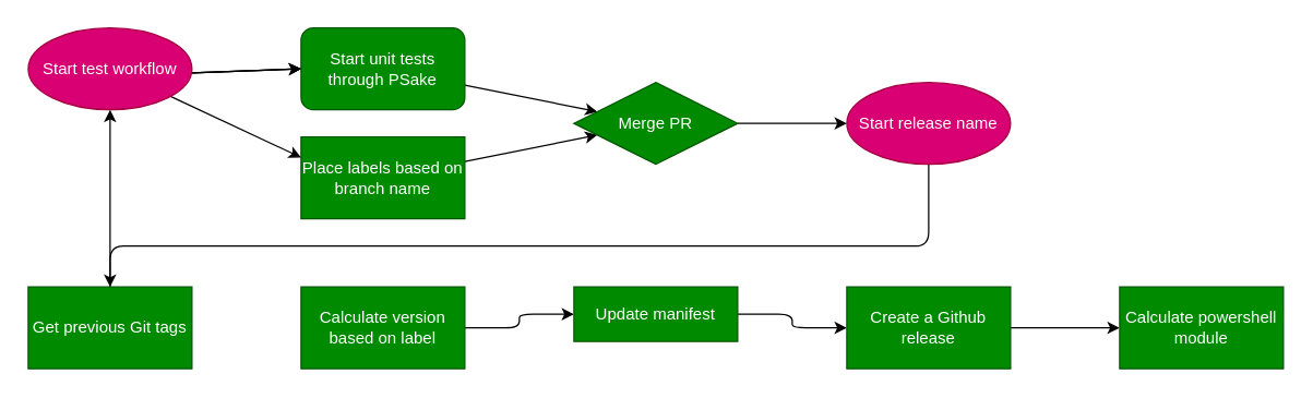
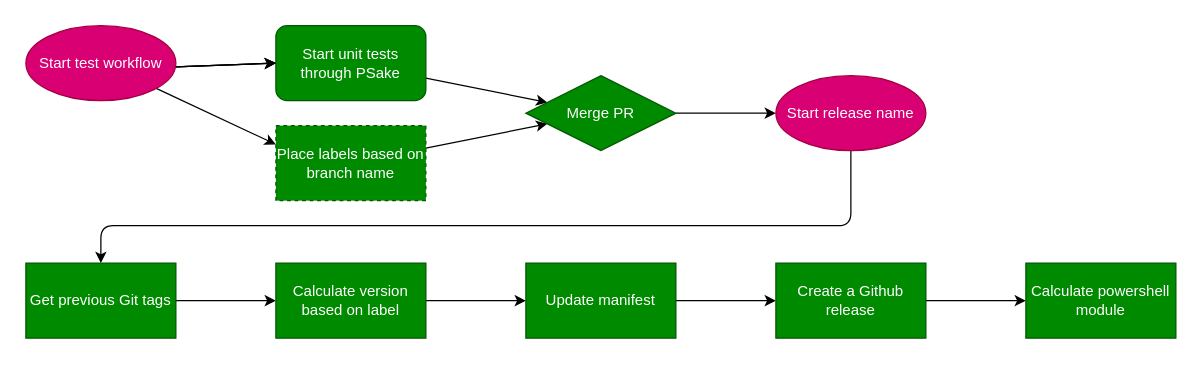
  <mxCell id="0" />
  <mxCell id="1" parent="0" />
  <mxCell id="2" value="" style="edgeStyle=none;html=1;" parent="1" source="3" target="7" edge="1"><mxGeometry relative="1" as="geometry" /></mxCell>
- <mxCell id="3" value="Place labels based on branch name" style="rounded=0;whiteSpace=wrap;html=1;fillColor=#008a00;fontColor=#ffffff;strokeColor=#005700;" parent="1" vertex="1"><mxGeometry x="220" y="100" width="120" height="60" as="geometry" /></mxCell>
+ <mxCell id="3" value="Place labels based on branch name" style="rounded=0;whiteSpace=wrap;html=1;fillColor=#008a00;fontColor=#ffffff;strokeColor=#005700;dashed=1;" parent="1" vertex="1"><mxGeometry x="220" y="100" width="120" height="60" as="geometry" /></mxCell>
  <mxCell id="4" value="" style="edgeStyle=none;html=1;" parent="1" source="5" target="7" edge="1"><mxGeometry relative="1" as="geometry" /></mxCell>
  <mxCell id="5" value="Start unit tests through PSake" style="whiteSpace=wrap;html=1;fillColor=#008a00;fontColor=#ffffff;strokeColor=#005700;rounded=1;" parent="1" vertex="1"><mxGeometry x="220" y="20" width="120" height="60" as="geometry" /></mxCell>
  <mxCell id="6" value="" style="edgeStyle=none;html=1;" parent="1" source="7" target="9" edge="1"><mxGeometry relative="1" as="geometry" /></mxCell>
  <mxCell id="7" value="Merge PR" style="rhombus;whiteSpace=wrap;html=1;fillColor=#008a00;fontColor=#ffffff;strokeColor=#005700;" parent="1" vertex="1"><mxGeometry x="420" y="60" width="120" height="60" as="geometry" /></mxCell>
  <mxCell id="8" value="" style="edgeStyle=orthogonalEdgeStyle;html=1;" parent="1" source="9" target="16" edge="1"><mxGeometry relative="1" as="geometry"><Array as="points"><mxPoint x="680" y="180" /><mxPoint x="80" y="180" /></Array></mxGeometry></mxCell>
  <mxCell id="9" value="Start release name" style="ellipse;whiteSpace=wrap;html=1;rounded=0;fillColor=#d80073;fontColor=#ffffff;strokeColor=#A50040;" parent="1" vertex="1"><mxGeometry x="620" y="60" width="120" height="60" as="geometry" /></mxCell>
  <mxCell id="10" value="" style="edgeStyle=none;html=1;" parent="1" source="14" target="5" edge="1"><mxGeometry relative="1" as="geometry" /></mxCell>
  <mxCell id="11" value="" style="edgeStyle=none;html=1;" parent="1" source="14" target="5" edge="1"><mxGeometry relative="1" as="geometry" /></mxCell>
  <mxCell id="12" value="" style="edgeStyle=none;html=1;" parent="1" source="14" target="5" edge="1"><mxGeometry relative="1" as="geometry" /></mxCell>
  <mxCell id="13" style="edgeStyle=none;html=1;entryX=0;entryY=0.25;entryDx=0;entryDy=0;" parent="1" source="14" target="3" edge="1"><mxGeometry relative="1" as="geometry" /></mxCell>
  <mxCell id="14" value="Start test workflow" style="ellipse;whiteSpace=wrap;html=1;rounded=0;fillColor=#d80073;strokeColor=#A50040;fontColor=#ffffff;" parent="1" vertex="1"><mxGeometry x="20" y="20" width="120" height="60" as="geometry" /></mxCell>
- <mxCell id="15" value="" style="edgeStyle=orthogonalEdgeStyle;html=1;" parent="1" source="16" target="14" edge="1"><mxGeometry relative="1" as="geometry" /></mxCell>
+ <mxCell id="15" value="" style="edgeStyle=orthogonalEdgeStyle;html=1;" parent="1" source="16" target="18" edge="1"><mxGeometry relative="1" as="geometry" /></mxCell>
  <mxCell id="16" value="Get previous Git tags" style="whiteSpace=wrap;html=1;rounded=0;fillColor=#008a00;fontColor=#ffffff;strokeColor=#005700;" parent="1" vertex="1"><mxGeometry x="20" y="210" width="120" height="60" as="geometry" /></mxCell>
  <mxCell id="17" value="" style="edgeStyle=orthogonalEdgeStyle;html=1;" parent="1" source="18" target="20" edge="1"><mxGeometry relative="1" as="geometry" /></mxCell>
  <mxCell id="18" value="Calculate version based on label" style="whiteSpace=wrap;html=1;rounded=0;fillColor=#008a00;fontColor=#ffffff;strokeColor=#005700;" parent="1" vertex="1"><mxGeometry x="220" y="210" width="120" height="60" as="geometry" /></mxCell>
  <mxCell id="19" value="" style="edgeStyle=orthogonalEdgeStyle;html=1;" parent="1" source="20" target="22" edge="1"><mxGeometry relative="1" as="geometry" /></mxCell>
- <mxCell id="20" value="Update manifest" style="whiteSpace=wrap;html=1;rounded=0;fillColor=#008a00;fontColor=#ffffff;strokeColor=#005700;" parent="1" vertex="1"><mxGeometry x="420" y="210" width="120" height="40" as="geometry" /></mxCell>
+ <mxCell id="20" value="Update manifest" style="whiteSpace=wrap;html=1;rounded=0;fillColor=#008a00;fontColor=#ffffff;strokeColor=#005700;" parent="1" vertex="1"><mxGeometry x="420" y="210" width="120" height="60" as="geometry" /></mxCell>
  <mxCell id="21" value="" style="edgeStyle=none;html=1;" edge="1" parent="1" source="22" target="23"><mxGeometry relative="1" as="geometry" /></mxCell>
  <mxCell id="22" value="Create a Github release" style="whiteSpace=wrap;html=1;rounded=0;fillColor=#008a00;fontColor=#ffffff;strokeColor=#005700;" parent="1" vertex="1"><mxGeometry x="620" y="210" width="120" height="60" as="geometry" /></mxCell>
  <mxCell id="23" value="&lt;span&gt;Calculate powershell module&lt;/span&gt;" style="whiteSpace=wrap;html=1;fillColor=#008a00;strokeColor=#005700;fontColor=#ffffff;rounded=0;" vertex="1" parent="1"><mxGeometry x="820" y="210" width="120" height="60" as="geometry" /></mxCell>
